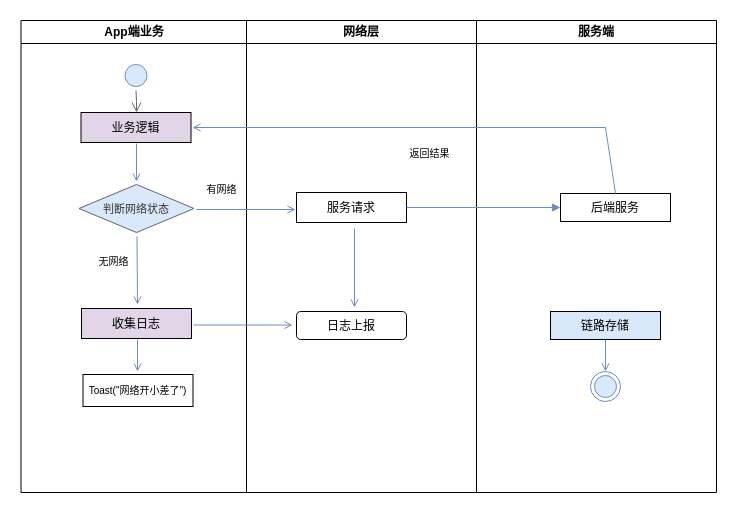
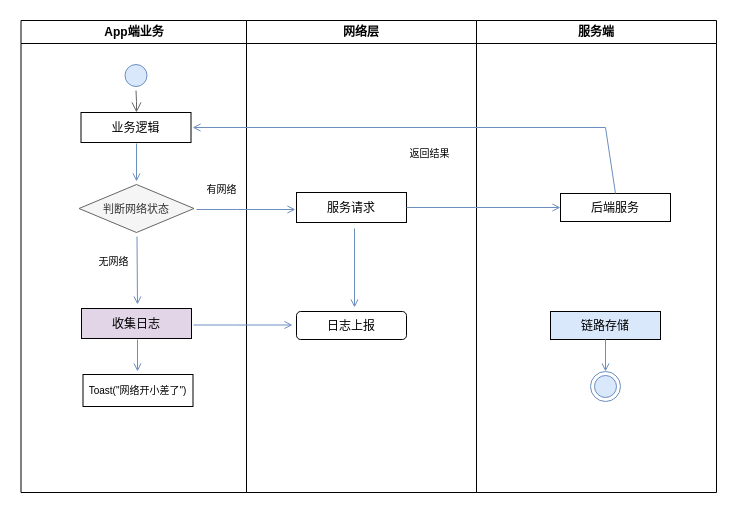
  <mxCell id="0" />
  <mxCell id="1" parent="0" />
  <mxCell id="2" value="App端业务" style="swimlane;whiteSpace=wrap" parent="1" vertex="1"><mxGeometry x="20.5" y="20" width="225.5" height="472" as="geometry" /></mxCell>
  <mxCell id="3" value="" style="ellipse;shape=startState;fillColor=#dae8fc;strokeColor=#6c8ebf;" parent="2" vertex="1"><mxGeometry x="100" y="40" width="30" height="30" as="geometry" /></mxCell>
  <mxCell id="4" value="" style="edgeStyle=elbowEdgeStyle;elbow=horizontal;verticalAlign=bottom;endArrow=open;endSize=8;strokeColor=#666666;endFill=1;rounded=0;fillColor=#f5f5f5;" parent="2" source="3" target="5" edge="1"><mxGeometry x="100" y="40" as="geometry"><mxPoint x="115" y="110" as="targetPoint" /></mxGeometry></mxCell>
- <mxCell id="5" value="业务逻辑" style="fillColor=#e1d5e7;" parent="2" vertex="1"><mxGeometry x="60" y="92" width="110" height="30" as="geometry" /></mxCell>
+ <mxCell id="5" value="业务逻辑" style="" parent="2" vertex="1"><mxGeometry x="60" y="92" width="110" height="30" as="geometry" /></mxCell>
  <mxCell id="6" value="Toast(&quot;网络开小差了&quot;)" style="fontSize=10;" parent="2" vertex="1"><mxGeometry x="62" y="354" width="110" height="32" as="geometry" /></mxCell>
  <mxCell id="7" value="" style="endArrow=open;strokeColor=#6c8ebf;endFill=1;rounded=0;fillColor=#dae8fc;" parent="2" edge="1"><mxGeometry relative="1" as="geometry"><mxPoint x="115.5" y="123" as="sourcePoint" /><mxPoint x="115.5" y="161" as="targetPoint" /></mxGeometry></mxCell>
- <mxCell id="8" value="判断网络状态" style="rhombus;fillColor=#dae8fc;strokeColor=#666666;fontColor=#333333;fontSize=11;" parent="2" vertex="1"><mxGeometry x="58" y="164" width="115" height="48" as="geometry" /></mxCell>
+ <mxCell id="8" value="判断网络状态" style="rhombus;fillColor=#f5f5f5;strokeColor=#666666;fontColor=#333333;fontSize=11;" parent="2" vertex="1"><mxGeometry x="58" y="164" width="115" height="48" as="geometry" /></mxCell>
  <mxCell id="9" value="有网络" style="text;html=1;align=center;verticalAlign=middle;resizable=0;points=[];;autosize=1;fontSize=10;" parent="2" vertex="1"><mxGeometry x="175.5" y="159" width="50" height="20" as="geometry" /></mxCell>
  <mxCell id="10" value="收集日志" style="fillColor=#e1d5e7;" parent="2" vertex="1"><mxGeometry x="60.5" y="288" width="110" height="30" as="geometry" /></mxCell>
  <mxCell id="11" value="" style="endArrow=open;strokeColor=#6c8ebf;endFill=1;rounded=0;fillColor=#dae8fc;" edge="1" parent="2"><mxGeometry relative="1" as="geometry"><mxPoint x="116.5" y="319" as="sourcePoint" /><mxPoint x="116.5" y="351" as="targetPoint" /></mxGeometry></mxCell>
  <mxCell id="12" value="网络层" style="swimlane;whiteSpace=wrap" parent="1" vertex="1"><mxGeometry x="246" y="20" width="230" height="472" as="geometry" /></mxCell>
  <mxCell id="13" value="服务请求" style="" parent="12" vertex="1"><mxGeometry x="50" y="172" width="110" height="30" as="geometry" /></mxCell>
  <mxCell id="14" value="日志上报" style="rounded=1;" parent="12" vertex="1"><mxGeometry x="50" y="291" width="110" height="28" as="geometry" /></mxCell>
  <mxCell id="15" value="返回结果" style="text;html=1;align=center;verticalAlign=middle;resizable=0;points=[];;autosize=1;fontSize=10;" parent="12" vertex="1"><mxGeometry x="153" y="123" width="60" height="20" as="geometry" /></mxCell>
  <mxCell id="16" value="" style="endArrow=open;strokeColor=#6c8ebf;endFill=1;rounded=0;fillColor=#dae8fc;" parent="12" edge="1"><mxGeometry relative="1" as="geometry"><mxPoint x="108" y="208" as="sourcePoint" /><mxPoint x="108" y="287" as="targetPoint" /></mxGeometry></mxCell>
  <mxCell id="17" value="" style="edgeStyle=elbowEdgeStyle;elbow=horizontal;strokeColor=#6c8ebf;endArrow=open;endFill=1;rounded=0;fillColor=#dae8fc;" edge="1" parent="12"><mxGeometry width="100" height="100" relative="1" as="geometry"><mxPoint x="-53" y="304.5" as="sourcePoint" /><mxPoint x="46" y="304.5" as="targetPoint" /><Array as="points"><mxPoint x="-13" y="309.5" /><mxPoint x="47.5" y="269.5" /><mxPoint x="-198.5" y="377.5" /></Array></mxGeometry></mxCell>
  <mxCell id="18" value="服务端" style="swimlane;whiteSpace=wrap" parent="1" vertex="1"><mxGeometry x="476" y="20" width="240" height="472" as="geometry" /></mxCell>
  <mxCell id="19" value="链路存储" style="fillColor=#dae8fc;" parent="18" vertex="1"><mxGeometry x="74" y="291" width="110" height="28" as="geometry" /></mxCell>
  <mxCell id="20" value="" style="ellipse;shape=endState;fillColor=#dae8fc;strokeColor=#6c8ebf;" parent="18" vertex="1"><mxGeometry x="114" y="351" width="30" height="30" as="geometry" /></mxCell>
  <mxCell id="21" value="" style="endArrow=open;strokeColor=#6c8ebf;endFill=1;rounded=0;fillColor=#dae8fc;" parent="18" source="19" target="20" edge="1"><mxGeometry relative="1" as="geometry" /></mxCell>
  <mxCell id="22" value="后端服务" style="" parent="18" vertex="1"><mxGeometry x="84" y="173" width="110" height="28" as="geometry" /></mxCell>
  <mxCell id="23" value="" style="endArrow=open;strokeColor=#6c8ebf;endFill=1;rounded=0;fillColor=#dae8fc;" parent="1" edge="1"><mxGeometry relative="1" as="geometry"><mxPoint x="136.5" y="236" as="sourcePoint" /><mxPoint x="137" y="304" as="targetPoint" /></mxGeometry></mxCell>
  <mxCell id="24" value="无网络" style="text;html=1;align=center;verticalAlign=middle;resizable=0;points=[];;labelBackgroundColor=#ffffff;fontSize=10;" parent="23" vertex="1" connectable="0"><mxGeometry x="-0.091" y="2" relative="1" as="geometry"><mxPoint x="-25.73" y="-6.98" as="offset" /></mxGeometry></mxCell>
  <mxCell id="25" value="" style="edgeStyle=elbowEdgeStyle;elbow=horizontal;strokeColor=#6c8ebf;endArrow=open;endFill=1;rounded=0;fillColor=#dae8fc;" parent="1" edge="1"><mxGeometry width="100" height="100" relative="1" as="geometry"><mxPoint x="196" y="209" as="sourcePoint" /><mxPoint x="295" y="209" as="targetPoint" /><Array as="points"><mxPoint x="236" y="214" /><mxPoint x="296.5" y="174" /><mxPoint x="50.5" y="282" /></Array></mxGeometry></mxCell>
  <mxCell id="26" value="" style="endArrow=open;strokeColor=#6c8ebf;endFill=1;rounded=0;fillColor=#dae8fc;exitX=0.5;exitY=0;exitDx=0;exitDy=0;" parent="1" source="22" edge="1"><mxGeometry relative="1" as="geometry"><mxPoint x="376" y="322" as="sourcePoint" /><mxPoint x="192" y="127" as="targetPoint" /><Array as="points"><mxPoint x="605" y="127" /></Array></mxGeometry></mxCell>
- <mxCell id="27" value="" style="edgeStyle=elbowEdgeStyle;elbow=horizontal;strokeColor=#6c8ebf;endArrow=block;endFill=1;rounded=0;entryX=0;entryY=0.5;entryDx=0;entryDy=0;fillColor=#dae8fc;exitX=1;exitY=0.5;exitDx=0;exitDy=0;" parent="1" target="22" edge="1" source="13"><mxGeometry width="100" height="100" relative="1" as="geometry"><mxPoint x="406" y="342" as="sourcePoint" /><mxPoint x="506" y="341.5" as="targetPoint" /><Array as="points"><mxPoint x="475" y="207" /><mxPoint x="446" y="346.5" /><mxPoint x="506.5" y="306.5" /><mxPoint x="260.5" y="414.5" /></Array></mxGeometry></mxCell>
+ <mxCell id="27" value="" style="edgeStyle=elbowEdgeStyle;elbow=horizontal;strokeColor=#6c8ebf;endArrow=open;endFill=1;rounded=0;entryX=0;entryY=0.5;entryDx=0;entryDy=0;fillColor=#dae8fc;exitX=1;exitY=0.5;exitDx=0;exitDy=0;" parent="1" target="22" edge="1" source="13"><mxGeometry width="100" height="100" relative="1" as="geometry"><mxPoint x="406" y="342" as="sourcePoint" /><mxPoint x="506" y="341.5" as="targetPoint" /><Array as="points"><mxPoint x="475" y="207" /><mxPoint x="446" y="346.5" /><mxPoint x="506.5" y="306.5" /><mxPoint x="260.5" y="414.5" /></Array></mxGeometry></mxCell>
